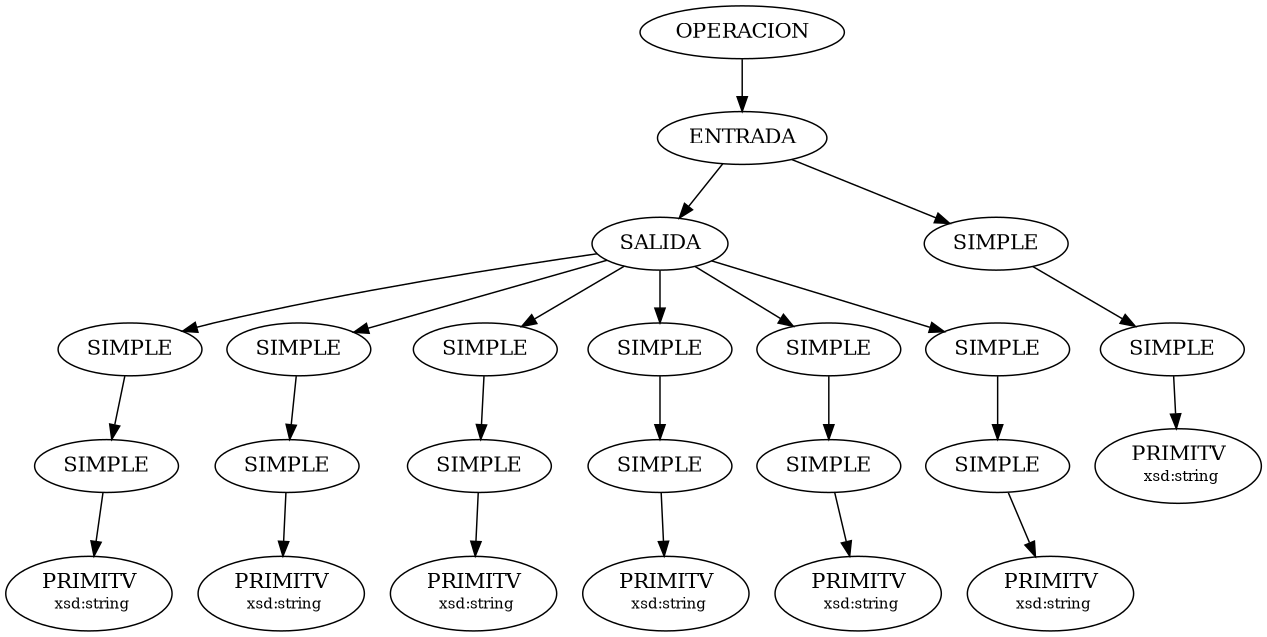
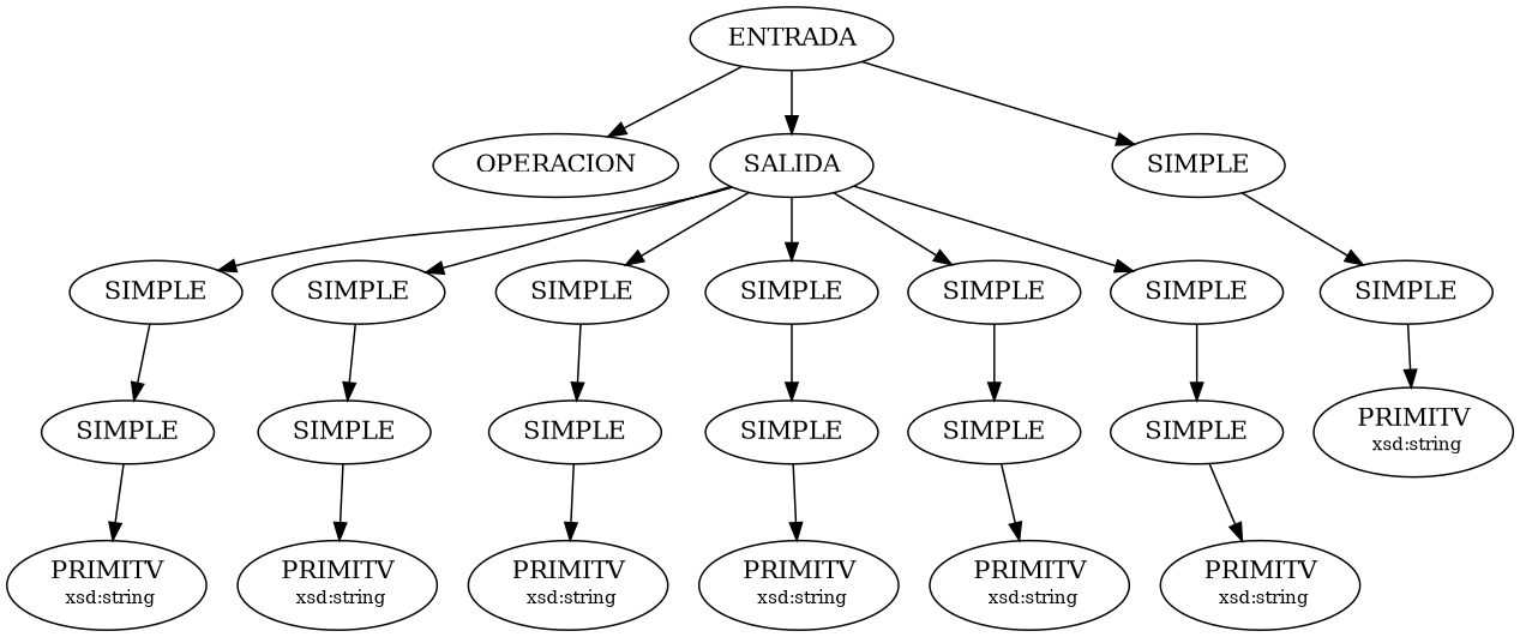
  digraph {
    n1 [label=OPERACION]
    n2 [label=ENTRADA]
    n3 [label=SALIDA]
    n4 [label=SIMPLE]
    n5 [label=SIMPLE]
    n6 [label=SIMPLE]
    n7 [label=SIMPLE]
    n8 [label=SIMPLE]
    n9 [label=SIMPLE]
    n10 [label=SIMPLE]
    n11 [label=SIMPLE]
    n12 [label=<PRIMITV<BR/> <FONT POINT-SIZE="10">xsd:string</FONT>>]
    n13 [label=SIMPLE]
    n14 [label=SIMPLE]
    n15 [label=SIMPLE]
    n16 [label=SIMPLE]
    n17 [label=SIMPLE]
    n18 [label=SIMPLE]
    n19 [label=<PRIMITV<BR/> <FONT POINT-SIZE="10">xsd:string</FONT>>]
    n20 [label=<PRIMITV<BR/> <FONT POINT-SIZE="10">xsd:string</FONT>>]
    n21 [label=<PRIMITV<BR/> <FONT POINT-SIZE="10">xsd:string</FONT>>]
    n22 [label=<PRIMITV<BR/> <FONT POINT-SIZE="10">xsd:string</FONT>>]
    n23 [label=<PRIMITV<BR/> <FONT POINT-SIZE="10">xsd:string</FONT>>]
    n24 [label=<PRIMITV<BR/> <FONT POINT-SIZE="10">xsd:string</FONT>>]
-   n1 -> n2
+   n2 -> n1
    n2 -> n3
    n2 -> n4
    n3 -> n5
    n3 -> n6
    n3 -> n7
    n3 -> n8
    n3 -> n9
    n3 -> n10
    n4 -> n11
    n5 -> n13
    n6 -> n14
    n7 -> n15
    n8 -> n16
    n9 -> n17
    n10 -> n18
    n11 -> n12
    n13 -> n19
    n14 -> n20
    n15 -> n21
    n16 -> n22
    n17 -> n23
    n18 -> n24
  }
